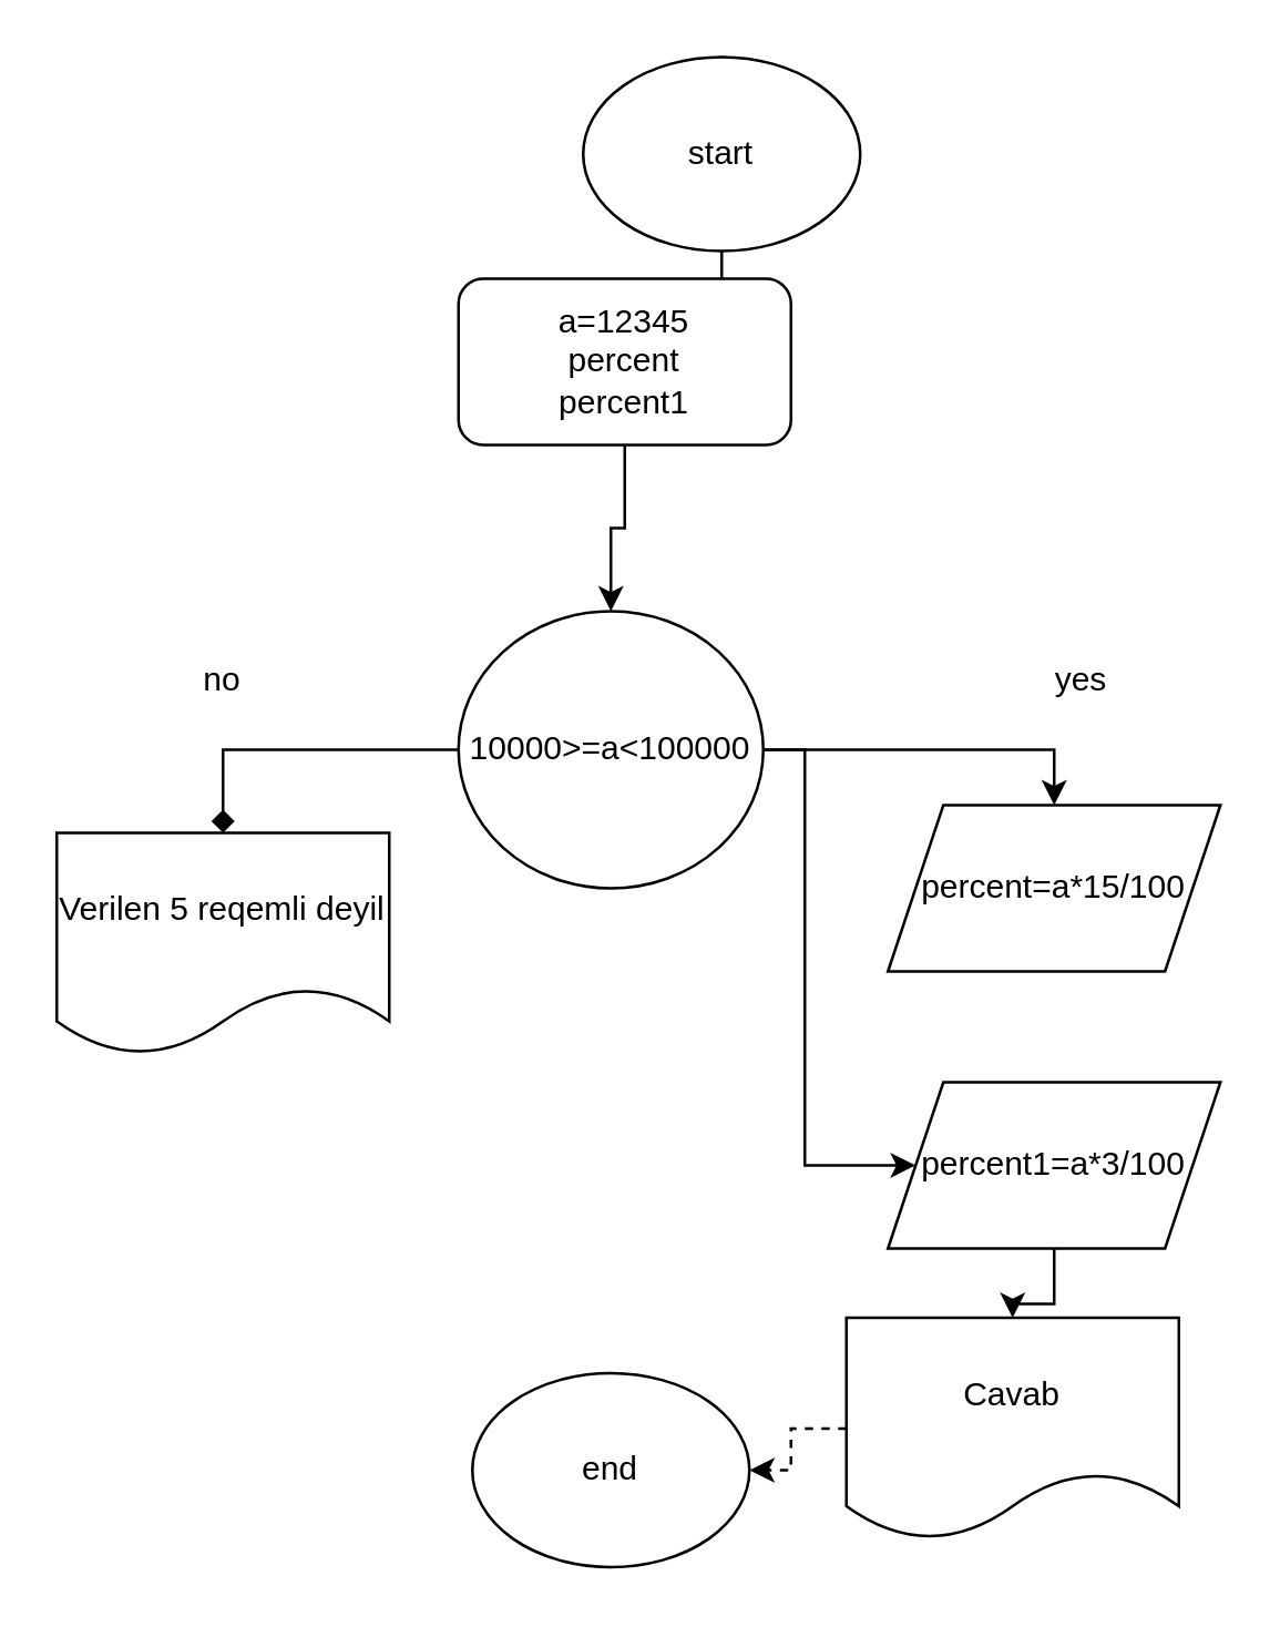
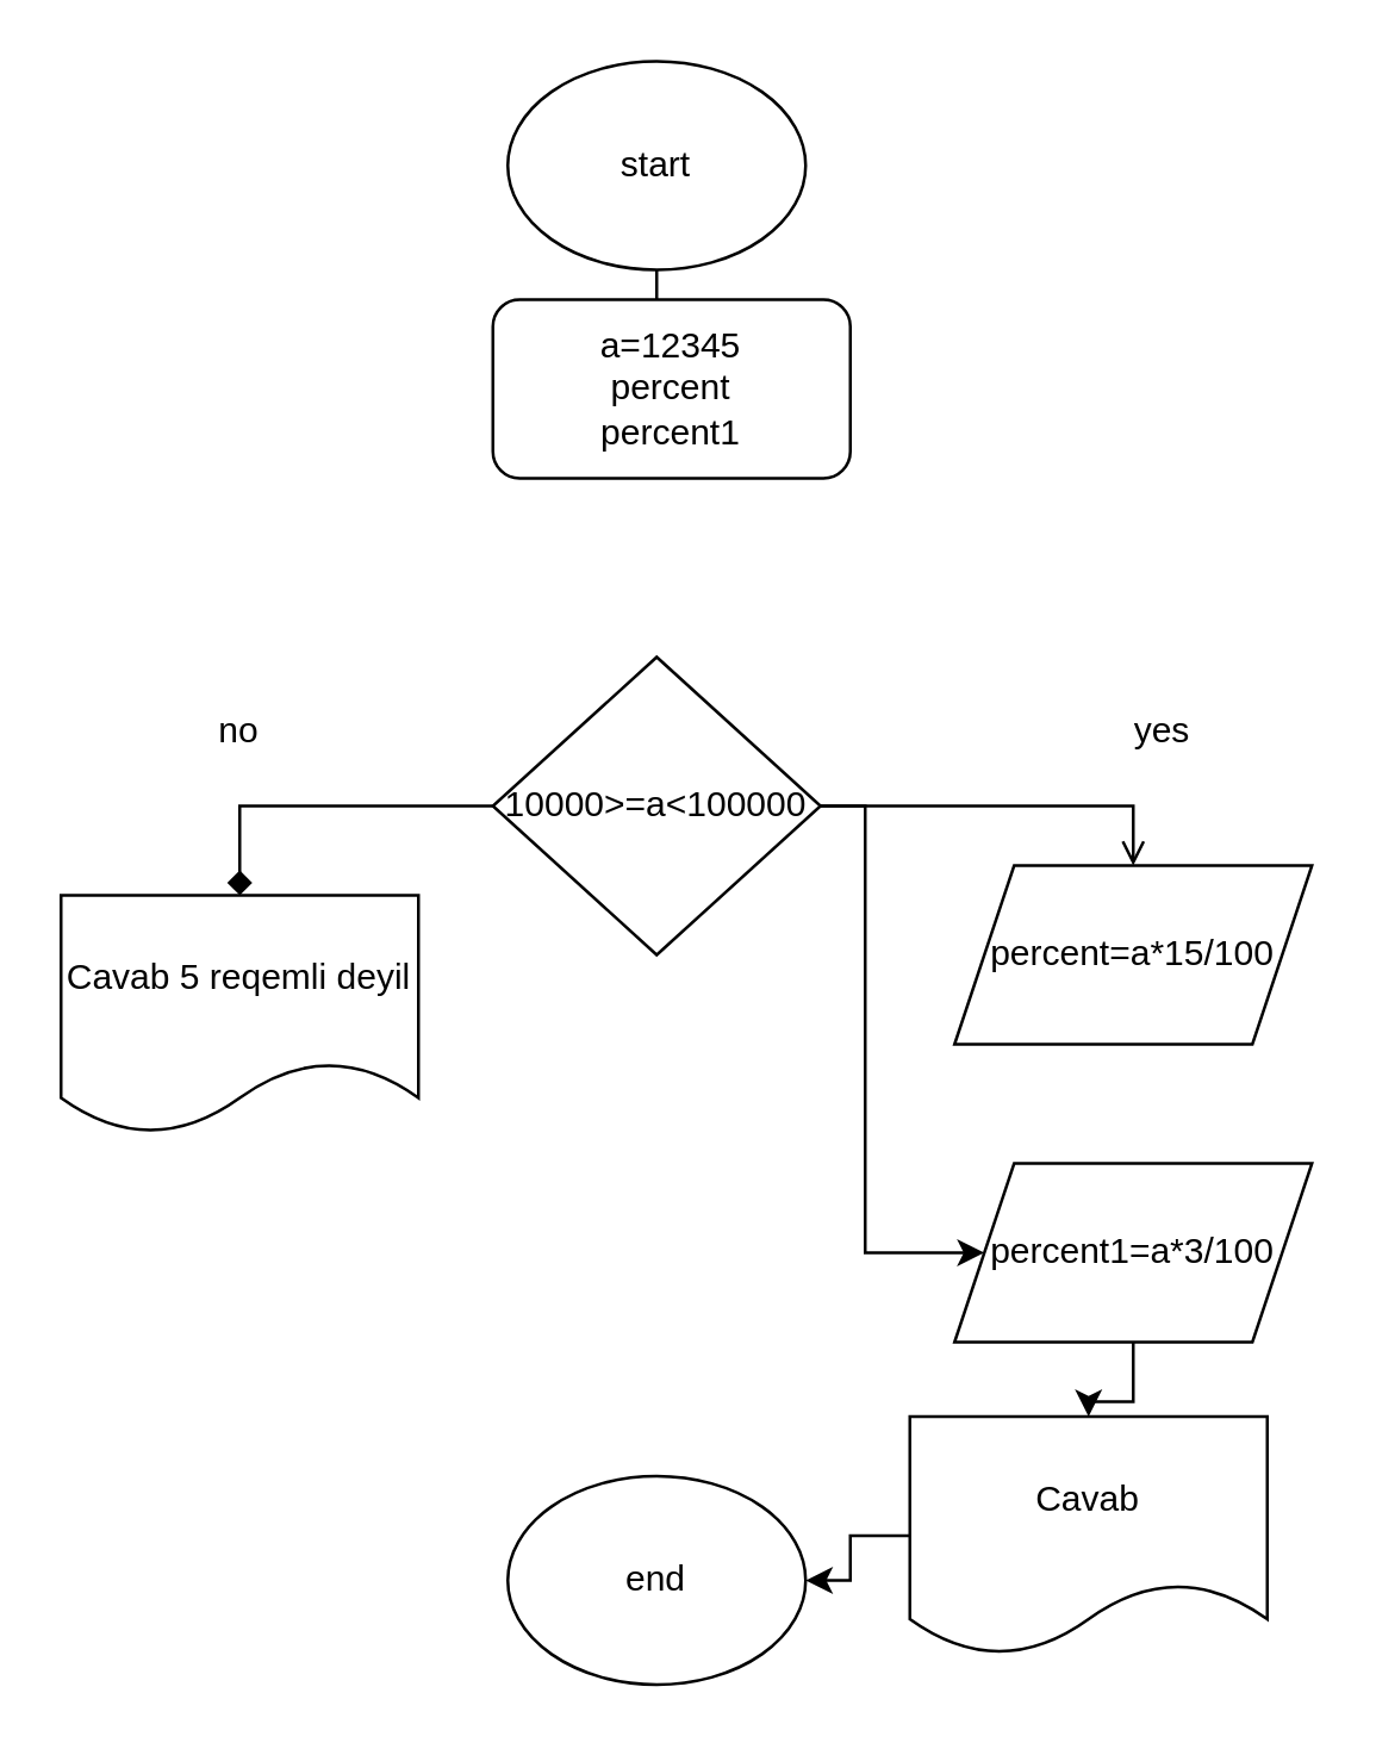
  <mxCell id="0" />
  <mxCell id="1" parent="0" />
  <mxCell id="2" style="edgeStyle=orthogonalEdgeStyle;rounded=0;orthogonalLoop=1;jettySize=auto;html=1;entryX=0.5;entryY=0;entryDx=0;entryDy=0;" edge="1" parent="1" source="3" target="6"><mxGeometry relative="1" as="geometry" /></mxCell>
- <mxCell id="3" value="start" style="ellipse;whiteSpace=wrap;html=1;" vertex="1" parent="1"><mxGeometry x="210" y="20" width="100" height="70" as="geometry" /></mxCell>
+ <mxCell id="3" value="start" style="ellipse;whiteSpace=wrap;html=1;" vertex="1" parent="1"><mxGeometry x="170" y="20" width="100" height="70" as="geometry" /></mxCell>
  <mxCell id="4" value="end" style="ellipse;whiteSpace=wrap;html=1;" vertex="1" parent="1"><mxGeometry x="170" y="495" width="100" height="70" as="geometry" /></mxCell>
- <mxCell id="5" style="edgeStyle=orthogonalEdgeStyle;rounded=0;orthogonalLoop=1;jettySize=auto;html=1;" edge="1" parent="1" source="6" target="10"><mxGeometry relative="1" as="geometry" /></mxCell>
  <mxCell id="6" value="a=12345&lt;br&gt;percent&lt;br&gt;percent1" style="rounded=1;whiteSpace=wrap;html=1;" vertex="1" parent="1"><mxGeometry x="165" y="100" width="120" height="60" as="geometry" /></mxCell>
  <mxCell id="7" style="edgeStyle=orthogonalEdgeStyle;rounded=0;orthogonalLoop=1;jettySize=auto;html=1;entryX=0.5;entryY=0;entryDx=0;entryDy=0;endArrow=diamond;" edge="1" parent="1" source="10" target="13"><mxGeometry relative="1" as="geometry" /></mxCell>
- <mxCell id="8" style="edgeStyle=orthogonalEdgeStyle;rounded=0;orthogonalLoop=1;jettySize=auto;html=1;entryX=0.5;entryY=0;entryDx=0;entryDy=0;" edge="1" parent="1" source="10" target="14"><mxGeometry relative="1" as="geometry" /></mxCell>
+ <mxCell id="8" style="edgeStyle=orthogonalEdgeStyle;rounded=0;orthogonalLoop=1;jettySize=auto;html=1;entryX=0.5;entryY=0;entryDx=0;entryDy=0;endArrow=open;" edge="1" parent="1" source="10" target="14"><mxGeometry relative="1" as="geometry" /></mxCell>
  <mxCell id="9" style="edgeStyle=orthogonalEdgeStyle;rounded=0;orthogonalLoop=1;jettySize=auto;html=1;entryX=0;entryY=0.5;entryDx=0;entryDy=0;" edge="1" parent="1" source="10" target="16"><mxGeometry relative="1" as="geometry"><mxPoint x="300" y="410" as="targetPoint" /><Array as="points"><mxPoint x="290" y="270" /><mxPoint x="290" y="420" /></Array></mxGeometry></mxCell>
- <mxCell id="10" value="10000&amp;gt;=a&amp;lt;100000" style="ellipse;whiteSpace=wrap;html=1;" vertex="1" parent="1"><mxGeometry x="165" y="220" width="110" height="100" as="geometry" /></mxCell>
+ <mxCell id="10" value="10000&amp;gt;=a&amp;lt;100000" style="rhombus;whiteSpace=wrap;html=1;" vertex="1" parent="1"><mxGeometry x="165" y="220" width="110" height="100" as="geometry" /></mxCell>
  <mxCell id="11" value="no" style="text;html=1;strokeColor=none;fillColor=none;align=center;verticalAlign=middle;whiteSpace=wrap;rounded=0;" vertex="1" parent="1"><mxGeometry x="50" y="230" width="60" height="30" as="geometry" /></mxCell>
  <mxCell id="12" value="yes" style="text;html=1;strokeColor=none;fillColor=none;align=center;verticalAlign=middle;whiteSpace=wrap;rounded=0;" vertex="1" parent="1"><mxGeometry x="360" y="230" width="60" height="30" as="geometry" /></mxCell>
- <mxCell id="13" value="Verilen 5 reqemli deyil" style="shape=document;whiteSpace=wrap;html=1;boundedLbl=1;" vertex="1" parent="1"><mxGeometry x="20" y="300" width="120" height="80" as="geometry" /></mxCell>
+ <mxCell id="13" value="Cavab 5 reqemli deyil" style="shape=document;whiteSpace=wrap;html=1;boundedLbl=1;" vertex="1" parent="1"><mxGeometry x="20" y="300" width="120" height="80" as="geometry" /></mxCell>
  <mxCell id="14" value="percent=a*15/100" style="shape=parallelogram;perimeter=parallelogramPerimeter;whiteSpace=wrap;html=1;fixedSize=1;" vertex="1" parent="1"><mxGeometry x="320" y="290" width="120" height="60" as="geometry" /></mxCell>
  <mxCell id="15" style="edgeStyle=orthogonalEdgeStyle;rounded=0;orthogonalLoop=1;jettySize=auto;html=1;entryX=0.5;entryY=0;entryDx=0;entryDy=0;" edge="1" parent="1" source="16" target="18"><mxGeometry relative="1" as="geometry" /></mxCell>
  <mxCell id="16" value="percent1=a*3/100" style="shape=parallelogram;perimeter=parallelogramPerimeter;whiteSpace=wrap;html=1;fixedSize=1;" vertex="1" parent="1"><mxGeometry x="320" y="390" width="120" height="60" as="geometry" /></mxCell>
- <mxCell id="17" style="edgeStyle=orthogonalEdgeStyle;rounded=0;orthogonalLoop=1;jettySize=auto;html=1;entryX=1;entryY=0.5;entryDx=0;entryDy=0;dashed=1;" edge="1" parent="1" source="18" target="4"><mxGeometry relative="1" as="geometry" /></mxCell>
+ <mxCell id="17" style="edgeStyle=orthogonalEdgeStyle;rounded=0;orthogonalLoop=1;jettySize=auto;html=1;entryX=1;entryY=0.5;entryDx=0;entryDy=0;" edge="1" parent="1" source="18" target="4"><mxGeometry relative="1" as="geometry" /></mxCell>
  <mxCell id="18" value="Cavab" style="shape=document;whiteSpace=wrap;html=1;boundedLbl=1;" vertex="1" parent="1"><mxGeometry x="305" y="475" width="120" height="80" as="geometry" /></mxCell>
